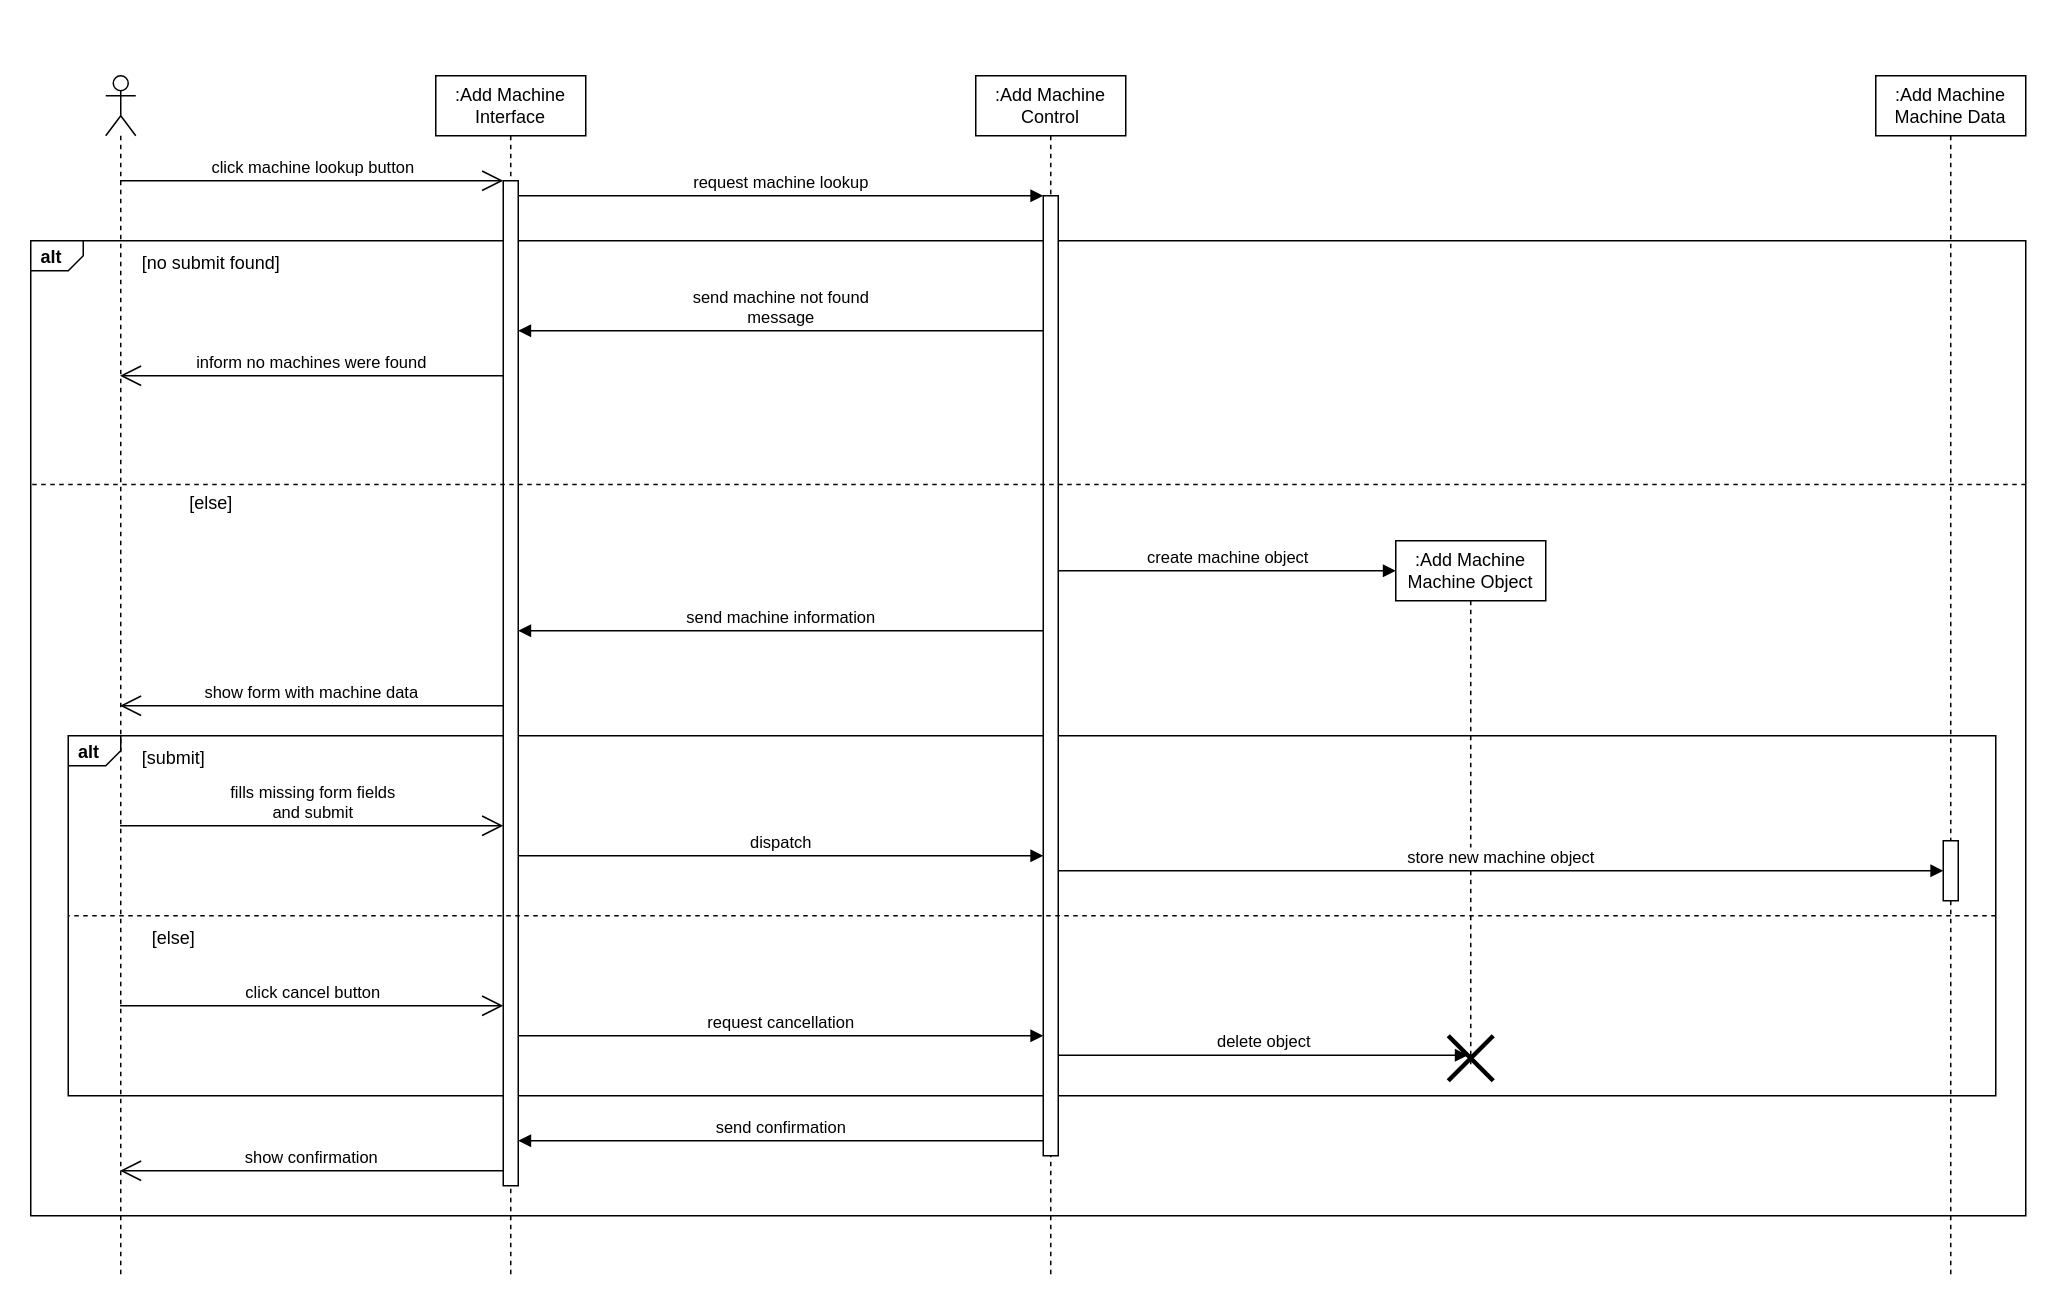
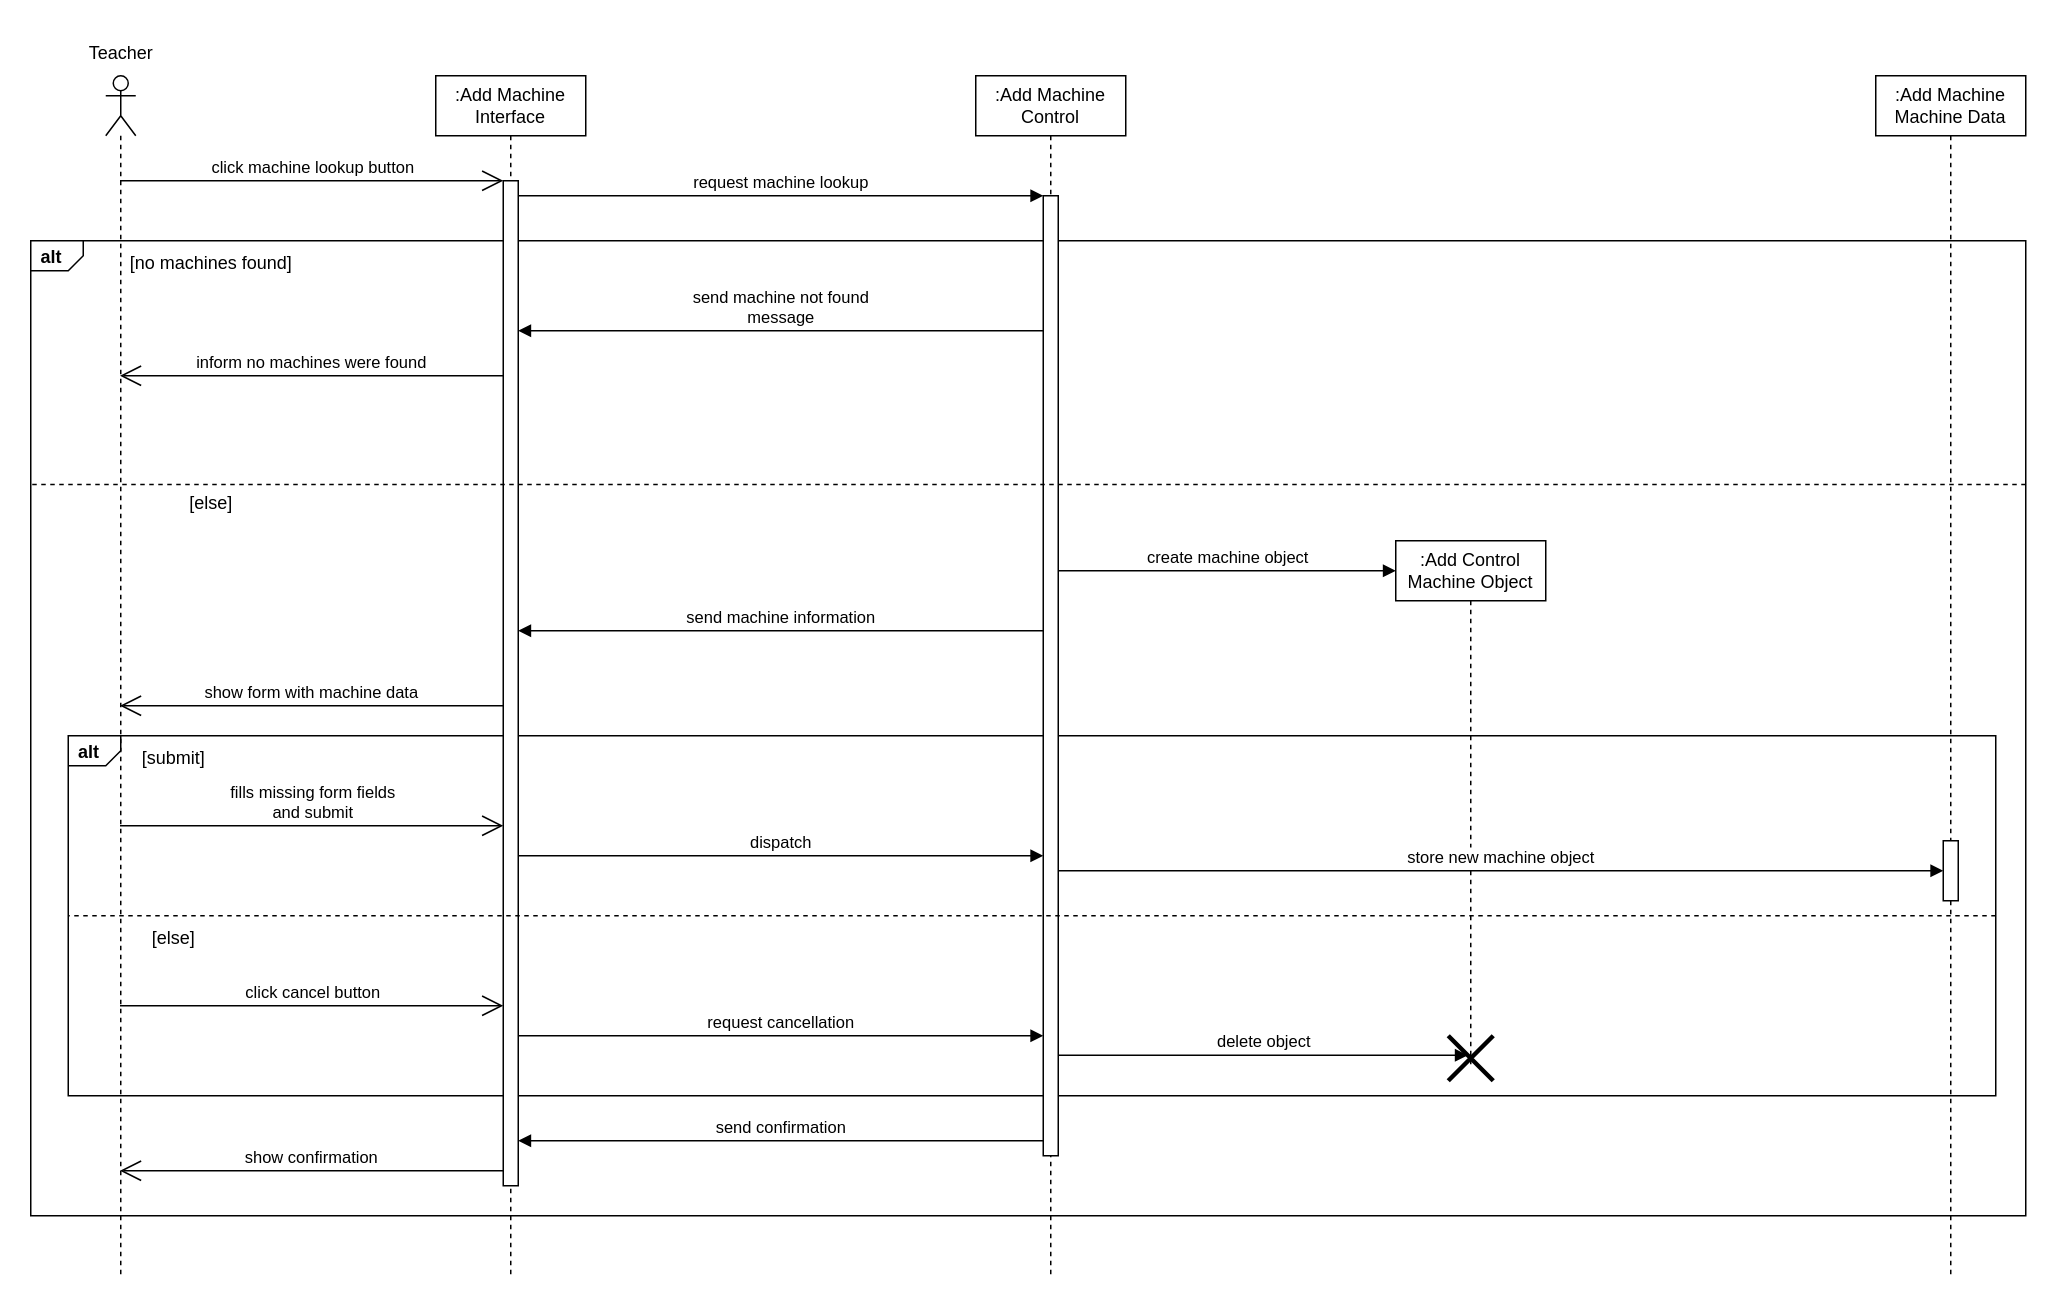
  <mxCell id="0" />
  <mxCell id="1" parent="0" />
  <mxCell id="2" value="alt" style="strokeColor=inherit;fillColor=inherit;gradientColor=inherit;html=1;shape=mxgraph.sysml.package;labelX=35;fontStyle=1;align=left;verticalAlign=top;spacingLeft=5;spacingTop=-3;" parent="1" vertex="1"><mxGeometry y="160" width="1330" height="650" as="geometry" x="20" /></mxCell>
  <mxCell id="3" value="alt" style="strokeColor=inherit;fillColor=inherit;gradientColor=inherit;html=1;shape=mxgraph.sysml.package;labelX=35;fontStyle=1;align=left;verticalAlign=top;spacingLeft=5;spacingTop=-3;" parent="1" vertex="1"><mxGeometry x="45" y="490" width="1285" height="240" as="geometry" /></mxCell>
  <mxCell id="4" value="&lt;div&gt;:Add Machine&lt;/div&gt;&lt;div&gt;Interface&lt;br&gt;&lt;/div&gt;" style="shape=umlLifeline;perimeter=lifelinePerimeter;whiteSpace=wrap;html=1;container=0;dropTarget=0;collapsible=0;recursiveResize=0;outlineConnect=0;portConstraint=eastwest;newEdgeStyle={&quot;edgeStyle&quot;:&quot;elbowEdgeStyle&quot;,&quot;elbow&quot;:&quot;vertical&quot;,&quot;curved&quot;:0,&quot;rounded&quot;:0};" parent="1" vertex="1"><mxGeometry x="290" y="50" width="100" height="800" as="geometry" /></mxCell>
  <mxCell id="5" value="" style="html=1;points=[];perimeter=orthogonalPerimeter;outlineConnect=0;targetShapes=umlLifeline;portConstraint=eastwest;newEdgeStyle={&quot;edgeStyle&quot;:&quot;elbowEdgeStyle&quot;,&quot;elbow&quot;:&quot;vertical&quot;,&quot;curved&quot;:0,&quot;rounded&quot;:0};" parent="4" vertex="1"><mxGeometry x="45" y="70" width="10" height="670" as="geometry" /></mxCell>
  <mxCell id="6" value="&lt;div&gt;:Add Machine&lt;/div&gt;&lt;div&gt;Control&lt;/div&gt;" style="shape=umlLifeline;perimeter=lifelinePerimeter;whiteSpace=wrap;html=1;container=0;dropTarget=0;collapsible=0;recursiveResize=0;outlineConnect=0;portConstraint=eastwest;newEdgeStyle={&quot;edgeStyle&quot;:&quot;elbowEdgeStyle&quot;,&quot;elbow&quot;:&quot;vertical&quot;,&quot;curved&quot;:0,&quot;rounded&quot;:0};" parent="1" vertex="1"><mxGeometry x="650" y="50" width="100" height="800" as="geometry" /></mxCell>
  <mxCell id="7" value="" style="html=1;points=[];perimeter=orthogonalPerimeter;outlineConnect=0;targetShapes=umlLifeline;portConstraint=eastwest;newEdgeStyle={&quot;edgeStyle&quot;:&quot;elbowEdgeStyle&quot;,&quot;elbow&quot;:&quot;vertical&quot;,&quot;curved&quot;:0,&quot;rounded&quot;:0};" parent="6" vertex="1"><mxGeometry x="45" y="80" width="10" height="640" as="geometry" /></mxCell>
  <mxCell id="8" value="request machine lookup" style="html=1;verticalAlign=bottom;endArrow=block;edgeStyle=elbowEdgeStyle;elbow=vertical;curved=0;rounded=0;" parent="1" source="5" target="7" edge="1"><mxGeometry relative="1" as="geometry"><mxPoint x="370" y="140" as="sourcePoint" /><Array as="points"><mxPoint x="355" y="130" /></Array></mxGeometry></mxCell>
  <mxCell id="9" value="" style="shape=umlLifeline;perimeter=lifelinePerimeter;whiteSpace=wrap;html=1;container=1;dropTarget=0;collapsible=0;recursiveResize=0;outlineConnect=0;portConstraint=eastwest;newEdgeStyle={&quot;edgeStyle&quot;:&quot;elbowEdgeStyle&quot;,&quot;elbow&quot;:&quot;vertical&quot;,&quot;curved&quot;:0,&quot;rounded&quot;:0};participant=umlActor;" parent="1" vertex="1"><mxGeometry x="70" y="50" width="20" height="800" as="geometry" /></mxCell>
  <mxCell id="10" value="&lt;div&gt;:Add Machine&lt;/div&gt;&lt;div&gt;Machine Data&lt;br&gt;&lt;/div&gt;" style="shape=umlLifeline;perimeter=lifelinePerimeter;whiteSpace=wrap;html=1;container=1;dropTarget=0;collapsible=0;recursiveResize=0;outlineConnect=0;portConstraint=eastwest;newEdgeStyle={&quot;edgeStyle&quot;:&quot;elbowEdgeStyle&quot;,&quot;elbow&quot;:&quot;vertical&quot;,&quot;curved&quot;:0,&quot;rounded&quot;:0};" parent="1" vertex="1"><mxGeometry x="1250" y="50" width="100" height="800" as="geometry" /></mxCell>
  <mxCell id="11" value="" style="html=1;points=[];perimeter=orthogonalPerimeter;outlineConnect=0;targetShapes=umlLifeline;portConstraint=eastwest;newEdgeStyle={&quot;edgeStyle&quot;:&quot;elbowEdgeStyle&quot;,&quot;elbow&quot;:&quot;vertical&quot;,&quot;curved&quot;:0,&quot;rounded&quot;:0};" parent="10" vertex="1"><mxGeometry x="45" y="510" width="10" height="40" as="geometry" /></mxCell>
+ <mxCell id="12" value="Teacher" style="text;html=1;align=center;verticalAlign=middle;resizable=0;points=[];autosize=1;strokeColor=none;fillColor=none;" parent="1" vertex="1"><mxGeometry x="45" y="20" width="70" height="30" as="geometry" /></mxCell>
  <mxCell id="13" value="click machine lookup button" style="html=1;verticalAlign=bottom;endArrow=open;endSize=12;edgeStyle=elbowEdgeStyle;elbow=vertical;curved=0;rounded=0;" parent="1" source="9" target="5" edge="1"><mxGeometry width="80" relative="1" as="geometry"><mxPoint x="130" y="130" as="sourcePoint" /><mxPoint x="210" y="130" as="targetPoint" /><Array as="points"><mxPoint x="190" y="120" /></Array></mxGeometry></mxCell>
  <mxCell id="14" value="" style="strokeColor=inherit;fillColor=inherit;gradientColor=inherit;endArrow=none;html=1;edgeStyle=none;dashed=1;rounded=0;entryX=0;entryY=0.25;entryDx=0;entryDy=0;entryPerimeter=0;exitX=1;exitY=0.25;exitDx=0;exitDy=0;exitPerimeter=0;" parent="1" source="2" target="2" edge="1"><mxGeometry relative="1" as="geometry"><mxPoint x="120" y="640" as="targetPoint" /><mxPoint x="320" y="640" as="sourcePoint" /></mxGeometry></mxCell>
  <mxCell id="15" value="" style="strokeColor=inherit;fillColor=inherit;gradientColor=inherit;endArrow=none;html=1;edgeStyle=none;dashed=1;rounded=0;entryX=0;entryY=0.5;entryDx=0;entryDy=0;entryPerimeter=0;exitX=1;exitY=0.5;exitDx=0;exitDy=0;exitPerimeter=0;" parent="1" source="3" target="3" edge="1"><mxGeometry relative="1" as="geometry"><mxPoint x="470" y="560" as="targetPoint" /><mxPoint x="670" y="560" as="sourcePoint" /></mxGeometry></mxCell>
  <mxCell id="16" value="&lt;div&gt;send machine not found&lt;/div&gt;&lt;div&gt;message&lt;br&gt;&lt;/div&gt;" style="html=1;verticalAlign=bottom;endArrow=block;edgeStyle=elbowEdgeStyle;elbow=vertical;curved=0;rounded=0;" parent="1" source="7" target="5" edge="1"><mxGeometry width="80" relative="1" as="geometry"><mxPoint x="410" y="200" as="sourcePoint" /><mxPoint x="330" y="200" as="targetPoint" /><Array as="points"><mxPoint x="520" y="220" /></Array></mxGeometry></mxCell>
  <mxCell id="17" value="inform no machines were found" style="html=1;verticalAlign=bottom;endArrow=open;endSize=12;edgeStyle=elbowEdgeStyle;elbow=vertical;curved=0;rounded=0;" parent="1" source="5" target="9" edge="1"><mxGeometry width="80" relative="1" as="geometry"><mxPoint x="265" y="230" as="sourcePoint" /><mxPoint x="80" y="230" as="targetPoint" /><Array as="points"><mxPoint x="210" y="250" /></Array></mxGeometry></mxCell>
- <mxCell id="18" value="&lt;div&gt;:Add Machine&lt;/div&gt;&lt;div&gt;Machine Object&lt;br&gt;&lt;/div&gt;" style="shape=umlLifeline;perimeter=lifelinePerimeter;whiteSpace=wrap;html=1;container=1;dropTarget=0;collapsible=0;recursiveResize=0;outlineConnect=0;portConstraint=eastwest;newEdgeStyle={&quot;edgeStyle&quot;:&quot;elbowEdgeStyle&quot;,&quot;elbow&quot;:&quot;vertical&quot;,&quot;curved&quot;:0,&quot;rounded&quot;:0};" parent="1" vertex="1"><mxGeometry x="930" y="360" width="100" height="350" as="geometry" /></mxCell>
+ <mxCell id="18" value="&lt;div&gt;:Add Control&lt;/div&gt;&lt;div&gt;Machine Object&lt;br&gt;&lt;/div&gt;" style="shape=umlLifeline;perimeter=lifelinePerimeter;whiteSpace=wrap;html=1;container=1;dropTarget=0;collapsible=0;recursiveResize=0;outlineConnect=0;portConstraint=eastwest;newEdgeStyle={&quot;edgeStyle&quot;:&quot;elbowEdgeStyle&quot;,&quot;elbow&quot;:&quot;vertical&quot;,&quot;curved&quot;:0,&quot;rounded&quot;:0};" parent="1" vertex="1"><mxGeometry x="930" y="360" width="100" height="350" as="geometry" /></mxCell>
  <mxCell id="19" value="" style="shape=umlDestroy;whiteSpace=wrap;html=1;strokeWidth=3;targetShapes=umlLifeline;" parent="18" vertex="1"><mxGeometry x="35" y="330" width="30" height="30" as="geometry" /></mxCell>
  <mxCell id="20" value="create machine object" style="html=1;verticalAlign=bottom;endArrow=block;edgeStyle=elbowEdgeStyle;elbow=vertical;curved=0;rounded=0;" parent="1" source="7" edge="1"><mxGeometry width="80" relative="1" as="geometry"><mxPoint x="670" y="290" as="sourcePoint" /><mxPoint x="930" y="380" as="targetPoint" /><Array as="points"><mxPoint x="820" y="380" /></Array></mxGeometry></mxCell>
  <mxCell id="21" value="send machine information" style="html=1;verticalAlign=bottom;endArrow=block;edgeStyle=elbowEdgeStyle;elbow=vertical;curved=0;rounded=0;" parent="1" source="7" target="5" edge="1"><mxGeometry width="80" relative="1" as="geometry"><mxPoint x="580" y="440" as="sourcePoint" /><mxPoint x="500" y="440" as="targetPoint" /><Array as="points"><mxPoint x="470" y="420" /></Array></mxGeometry></mxCell>
  <mxCell id="22" value="show form with machine data" style="html=1;verticalAlign=bottom;endArrow=open;endSize=12;edgeStyle=elbowEdgeStyle;elbow=vertical;curved=0;rounded=0;" parent="1" source="5" target="9" edge="1"><mxGeometry width="80" relative="1" as="geometry"><mxPoint x="265" y="470" as="sourcePoint" /><mxPoint x="80" y="470" as="targetPoint" /><Array as="points"><mxPoint x="190" y="470" /></Array></mxGeometry></mxCell>
  <mxCell id="23" value="&lt;div&gt;fills missing form fields&lt;/div&gt;&lt;div&gt;and submit&lt;br&gt;&lt;/div&gt;" style="html=1;verticalAlign=bottom;endArrow=open;endSize=12;edgeStyle=elbowEdgeStyle;elbow=vertical;curved=0;rounded=0;" parent="1" source="9" target="5" edge="1"><mxGeometry width="80" relative="1" as="geometry"><mxPoint x="80" y="530" as="sourcePoint" /><mxPoint x="265" y="530" as="targetPoint" /><Array as="points"><mxPoint x="220" y="550" /></Array></mxGeometry></mxCell>
  <mxCell id="24" value="dispatch" style="html=1;verticalAlign=bottom;endArrow=block;edgeStyle=elbowEdgeStyle;elbow=vertical;curved=0;rounded=0;" parent="1" source="5" target="7" edge="1"><mxGeometry width="80" relative="1" as="geometry"><mxPoint x="480" y="540" as="sourcePoint" /><mxPoint x="560" y="540" as="targetPoint" /><Array as="points"><mxPoint x="530" y="570" /></Array></mxGeometry></mxCell>
  <mxCell id="25" value="delete object" style="html=1;verticalAlign=bottom;endArrow=block;edgeStyle=elbowEdgeStyle;elbow=vertical;curved=0;rounded=0;entryX=0.433;entryY=0.433;entryDx=0;entryDy=0;entryPerimeter=0;" parent="1" source="7" target="19" edge="1"><mxGeometry width="80" relative="1" as="geometry"><mxPoint x="780" y="580" as="sourcePoint" /><mxPoint x="860" y="580" as="targetPoint" /></mxGeometry></mxCell>
  <mxCell id="26" value="click cancel button" style="html=1;verticalAlign=bottom;endArrow=open;endSize=12;edgeStyle=elbowEdgeStyle;elbow=vertical;curved=0;rounded=0;" parent="1" source="9" target="5" edge="1"><mxGeometry width="80" relative="1" as="geometry"><mxPoint x="80" y="630" as="sourcePoint" /><mxPoint x="335" y="630" as="targetPoint" /><Array as="points"><mxPoint x="210" y="670" /></Array></mxGeometry></mxCell>
  <mxCell id="27" value="request cancellation" style="html=1;verticalAlign=bottom;endArrow=block;edgeStyle=elbowEdgeStyle;elbow=vertical;curved=0;rounded=0;" parent="1" source="5" target="7" edge="1"><mxGeometry width="80" relative="1" as="geometry"><mxPoint x="440" y="640" as="sourcePoint" /><mxPoint x="520" y="640" as="targetPoint" /><Array as="points"><mxPoint x="530" y="690" /></Array></mxGeometry></mxCell>
  <mxCell id="28" value="store new machine object" style="html=1;verticalAlign=bottom;endArrow=block;edgeStyle=elbowEdgeStyle;elbow=vertical;curved=0;rounded=0;" parent="1" source="7" target="11" edge="1"><mxGeometry width="80" relative="1" as="geometry"><mxPoint x="950" y="660" as="sourcePoint" /><mxPoint x="1030" y="660" as="targetPoint" /><Array as="points"><mxPoint x="1010" y="580" /></Array></mxGeometry></mxCell>
  <mxCell id="29" value="send confirmation" style="html=1;verticalAlign=bottom;endArrow=block;edgeStyle=elbowEdgeStyle;elbow=vertical;curved=0;rounded=0;" parent="1" source="7" target="5" edge="1"><mxGeometry width="80" relative="1" as="geometry"><mxPoint x="490" y="750" as="sourcePoint" /><mxPoint x="570" y="750" as="targetPoint" /><Array as="points"><mxPoint x="530" y="760" /></Array></mxGeometry></mxCell>
  <mxCell id="30" value="show confirmation" style="html=1;verticalAlign=bottom;endArrow=open;endSize=12;edgeStyle=elbowEdgeStyle;elbow=vertical;curved=0;rounded=0;" parent="1" source="5" target="9" edge="1"><mxGeometry width="80" relative="1" as="geometry"><mxPoint x="335" y="780" as="sourcePoint" /><mxPoint x="80" y="780" as="targetPoint" /><Array as="points"><mxPoint x="190" y="780" /></Array></mxGeometry></mxCell>
- <mxCell id="31" value="[no submit found]" style="text;html=1;align=center;verticalAlign=middle;resizable=0;points=[];autosize=1;strokeColor=none;fillColor=none;" vertex="1" parent="1"><mxGeometry x="75" y="160" width="130" height="30" as="geometry" /></mxCell>
+ <mxCell id="31" value="[no machines found]" style="text;html=1;align=center;verticalAlign=middle;resizable=0;points=[];autosize=1;strokeColor=none;fillColor=none;" vertex="1" parent="1"><mxGeometry x="75" y="160" width="130" height="30" as="geometry" /></mxCell>
  <mxCell id="32" value="[else]" style="text;html=1;align=center;verticalAlign=middle;resizable=0;points=[];autosize=1;strokeColor=none;fillColor=none;" vertex="1" parent="1"><mxGeometry x="115" y="320" width="50" height="30" as="geometry" /></mxCell>
  <mxCell id="33" value="[submit]" style="text;html=1;align=center;verticalAlign=middle;resizable=0;points=[];autosize=1;strokeColor=none;fillColor=none;" vertex="1" parent="1"><mxGeometry x="80" y="490" width="70" height="30" as="geometry" /></mxCell>
  <mxCell id="34" value="[else]" style="text;html=1;align=center;verticalAlign=middle;resizable=0;points=[];autosize=1;strokeColor=none;fillColor=none;" vertex="1" parent="1"><mxGeometry x="90" y="610" width="50" height="30" as="geometry" /></mxCell>
